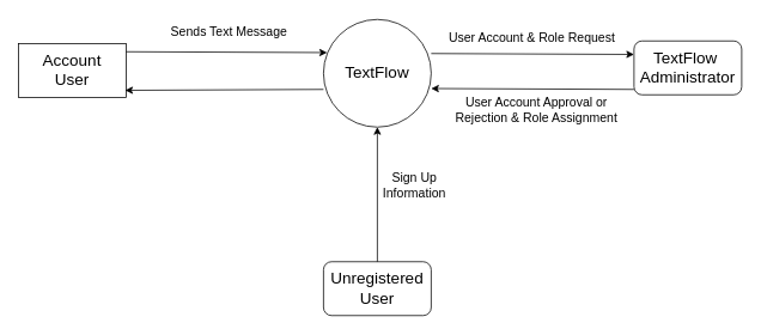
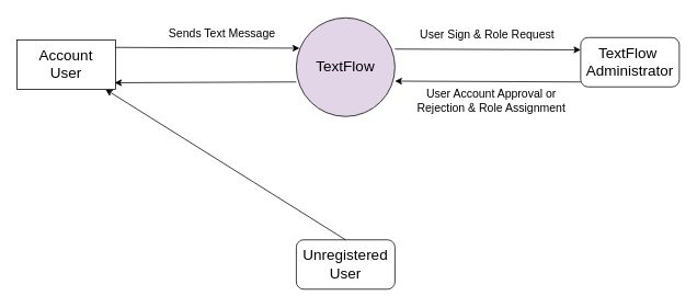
  <mxCell id="0" />
  <mxCell id="1" parent="0" />
  <mxCell id="2" value="" style="group;fontStyle=0" vertex="1" connectable="0" parent="1"><mxGeometry x="20" y="20" width="806" height="330" as="geometry" /></mxCell>
  <mxCell id="3" value="" style="group;fontStyle=0" parent="2" vertex="1" connectable="0"><mxGeometry x="340" y="1" width="466" height="330" as="geometry" /></mxCell>
- <mxCell id="4" value="&lt;font style=&quot;font-size: 18px;&quot;&gt;TextFlow&lt;/font&gt;" style="ellipse;whiteSpace=wrap;html=1;aspect=fixed;fontStyle=0" parent="3" vertex="1"><mxGeometry width="120" height="120" as="geometry" /></mxCell>
+ <mxCell id="4" value="&lt;font style=&quot;font-size: 18px;&quot;&gt;TextFlow&lt;/font&gt;" style="ellipse;whiteSpace=wrap;html=1;aspect=fixed;fontStyle=0;fillColor=#e1d5e7;" parent="3" vertex="1"><mxGeometry width="120" height="120" as="geometry" /></mxCell>
  <mxCell id="5" value="&lt;font style=&quot;font-size: 18px;&quot;&gt;Unregistered &lt;br&gt;User&lt;/font&gt;" style="whiteSpace=wrap;html=1;fontStyle=0;rounded=1;" parent="3" vertex="1"><mxGeometry y="270" width="120" height="60" as="geometry" /></mxCell>
- <mxCell id="6" value="" style="endArrow=classic;html=1;rounded=0;entryX=0.5;entryY=1;entryDx=0;entryDy=0;exitX=0.5;exitY=0;exitDx=0;exitDy=0;fontStyle=0" parent="3" source="5" target="4" edge="1"><mxGeometry width="50" height="50" relative="1" as="geometry"><mxPoint x="96" y="200" as="sourcePoint" /><mxPoint x="146" y="150" as="targetPoint" /></mxGeometry></mxCell>
- <mxCell id="7" value="&lt;font style=&quot;font-size: 14px;&quot;&gt;Sign Up &lt;br&gt;Information&lt;/font&gt;" style="text;html=1;align=center;verticalAlign=middle;resizable=0;points=[];autosize=1;strokeColor=none;fillColor=none;fontStyle=0" parent="3" vertex="1"><mxGeometry x="56" y="160" width="90" height="50" as="geometry" /></mxCell>
+ <mxCell id="6" value="" style="endArrow=classic;html=1;rounded=0;exitX=0.5;exitY=0;exitDx=0;exitDy=0;fontStyle=0;" parent="3" source="5" target="12" edge="1"><mxGeometry width="50" height="50" relative="1" as="geometry"><mxPoint x="96" y="200" as="sourcePoint" /><mxPoint x="146" y="150" as="targetPoint" /></mxGeometry></mxCell>
  <mxCell id="8" value="&lt;font style=&quot;font-size: 18px;&quot;&gt;TextFlow&amp;nbsp;&lt;br&gt;Administrator&lt;/font&gt;" style="whiteSpace=wrap;html=1;fontStyle=0;rounded=1;" parent="3" vertex="1"><mxGeometry x="346" y="24" width="120" height="60" as="geometry" /></mxCell>
- <mxCell id="9" value="&lt;span style=&quot;font-size: 14px;&quot;&gt;User Account &amp;amp; Role Request&lt;/span&gt;" style="text;html=1;align=center;verticalAlign=middle;resizable=0;points=[];autosize=1;strokeColor=none;fillColor=none;fontStyle=0" parent="3" vertex="1"><mxGeometry x="127" y="5" width="210" height="30" as="geometry" /></mxCell>
+ <mxCell id="9" value="&lt;span style=&quot;font-size: 14px;&quot;&gt;User Sign &amp;amp; Role Request&lt;/span&gt;" style="text;html=1;align=center;verticalAlign=middle;resizable=0;points=[];autosize=1;strokeColor=none;fillColor=none;fontStyle=0" parent="3" vertex="1"><mxGeometry x="127" y="5" width="210" height="30" as="geometry" /></mxCell>
  <mxCell id="10" value="" style="endArrow=classic;html=1;rounded=0;fontStyle=0;exitX=0;exitY=0.9;exitDx=0;exitDy=0;exitPerimeter=0;" parent="3" source="8" edge="1"><mxGeometry width="50" height="50" relative="1" as="geometry"><mxPoint x="340" y="78" as="sourcePoint" /><mxPoint x="120" y="77" as="targetPoint" /></mxGeometry></mxCell>
  <mxCell id="11" value="&lt;font style=&quot;font-size: 14px;&quot;&gt;User Account Approval or Rejection &amp;amp; Role Assignment&lt;/font&gt;" style="text;html=1;strokeColor=none;fillColor=none;align=center;verticalAlign=middle;whiteSpace=wrap;rounded=0;fontStyle=0" parent="3" vertex="1"><mxGeometry x="145" y="86" width="185" height="30" as="geometry" /></mxCell>
  <mxCell id="12" value="&lt;font style=&quot;font-size: 18px;&quot;&gt;Account &lt;br&gt;User&lt;/font&gt;" style="rounded=0;whiteSpace=wrap;html=1;fontStyle=0" parent="2" vertex="1"><mxGeometry y="28" width="120" height="60" as="geometry" /></mxCell>
  <mxCell id="13" value="" style="endArrow=classic;html=1;rounded=0;entryX=0.033;entryY=0.308;entryDx=0;entryDy=0;entryPerimeter=0;fontStyle=0" parent="2" target="4" edge="1"><mxGeometry width="50" height="50" relative="1" as="geometry"><mxPoint x="120" y="37" as="sourcePoint" /><mxPoint x="337" y="37.52" as="targetPoint" /></mxGeometry></mxCell>
- <mxCell id="14" value="&lt;font style=&quot;font-size: 14px;&quot;&gt;Sends Text Message&lt;/font&gt;" style="text;html=1;strokeColor=none;fillColor=none;align=center;verticalAlign=middle;whiteSpace=wrap;rounded=0;fontStyle=0" parent="2" vertex="1"><mxGeometry x="160" width="150" height="30" as="geometry" /></mxCell>
+ <mxCell id="14" value="&lt;font style=&quot;font-size: 14px;&quot;&gt;Sends Text Message&lt;/font&gt;" style="text;html=1;strokeColor=none;fillColor=none;align=center;verticalAlign=middle;whiteSpace=wrap;rounded=0;fontStyle=0" parent="2" vertex="1"><mxGeometry x="175" y="5" width="150" height="30" as="geometry" /></mxCell>
  <mxCell id="15" value="" style="endArrow=classic;html=1;rounded=0;fontStyle=0" edge="1" parent="2"><mxGeometry width="50" height="50" relative="1" as="geometry"><mxPoint x="340" y="79" as="sourcePoint" /><mxPoint x="119" y="80" as="targetPoint" /></mxGeometry></mxCell>
  <mxCell id="16" value="" style="endArrow=classic;html=1;rounded=0;entryX=0;entryY=0.25;entryDx=0;entryDy=0;" edge="1" parent="1" target="8"><mxGeometry width="50" height="50" relative="1" as="geometry"><mxPoint x="480" y="59" as="sourcePoint" /><mxPoint x="700" y="59" as="targetPoint" /></mxGeometry></mxCell>
